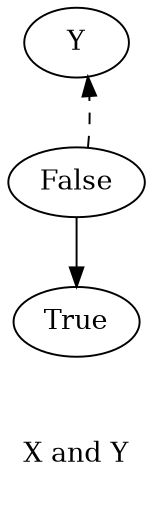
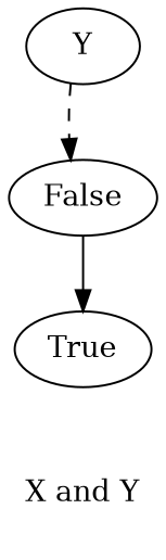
  digraph {
    label="X and Y\n\n"
    edge [fontcolor=gray]
    n1 [label=Y]
    n2 [label="False\n"]
    n3 [label="True\n"]
-   n2 -> n1 [style=dashed]
+   n1 -> n2 [style=dashed]
    n2 -> n3
  }
